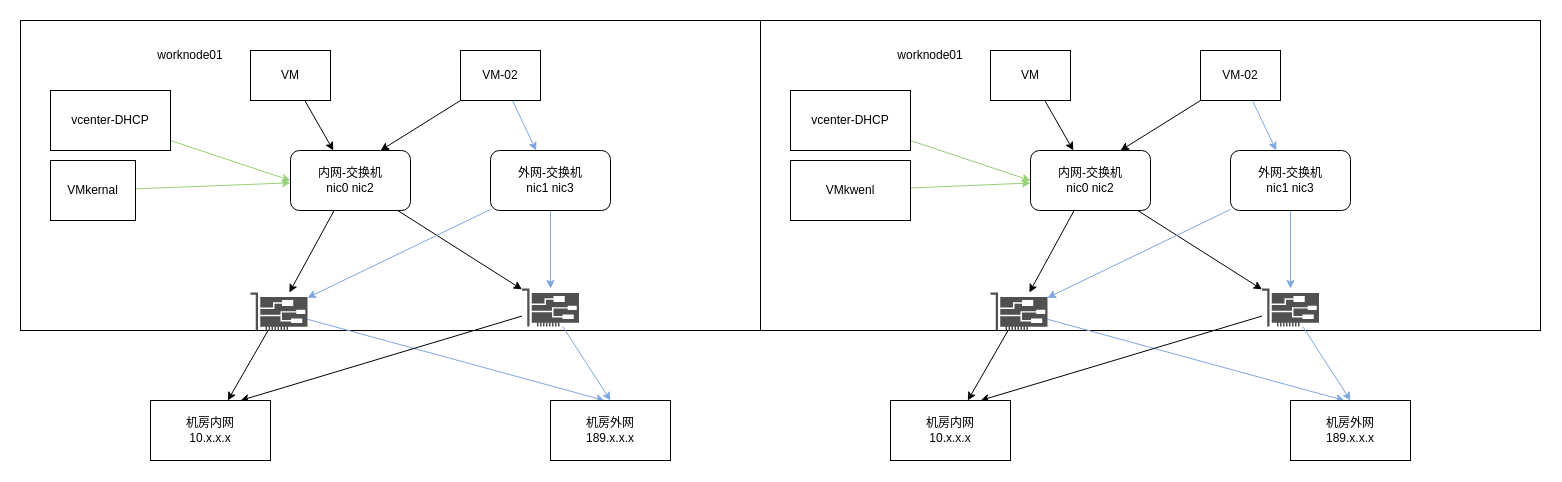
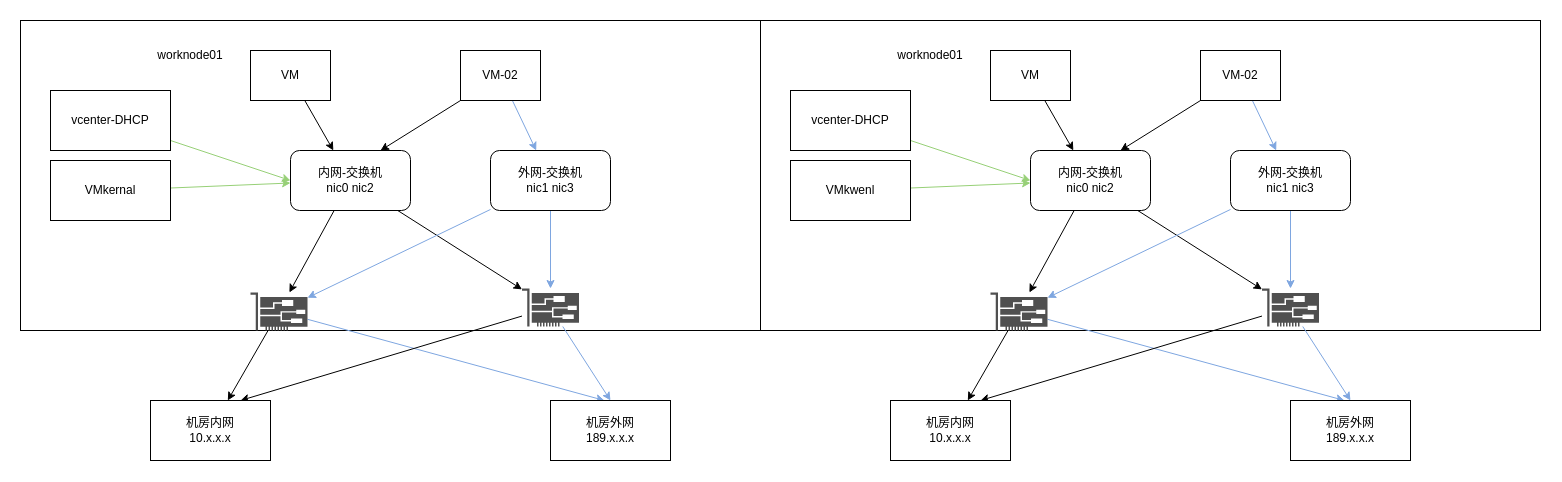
  <mxCell id="0" />
  <mxCell id="1" parent="0" />
  <mxCell id="2" value="" style="rounded=0;whiteSpace=wrap;html=1;" vertex="1" parent="1"><mxGeometry x="20" y="20" width="780" height="310" as="geometry" /></mxCell>
  <mxCell id="3" style="rounded=0;orthogonalLoop=1;jettySize=auto;html=1;" edge="1" parent="1" source="5" target="11"><mxGeometry relative="1" as="geometry" /></mxCell>
  <mxCell id="4" style="edgeStyle=none;rounded=0;orthogonalLoop=1;jettySize=auto;html=1;" edge="1" parent="1" source="5" target="14"><mxGeometry relative="1" as="geometry" /></mxCell>
  <mxCell id="5" value="内网-交换机&lt;br&gt;nic0 nic2" style="rounded=1;whiteSpace=wrap;html=1;" vertex="1" parent="1"><mxGeometry x="290" y="150" width="120" height="60" as="geometry" /></mxCell>
  <mxCell id="6" value="worknode01" style="text;html=1;strokeColor=none;fillColor=none;align=center;verticalAlign=middle;whiteSpace=wrap;rounded=0;" vertex="1" parent="1"><mxGeometry x="160" y="40" width="60" height="30" as="geometry" /></mxCell>
  <mxCell id="7" style="edgeStyle=none;rounded=0;orthogonalLoop=1;jettySize=auto;html=1;" edge="1" parent="1" source="8" target="5"><mxGeometry relative="1" as="geometry" /></mxCell>
  <mxCell id="8" value="VM" style="rounded=0;whiteSpace=wrap;html=1;" vertex="1" parent="1"><mxGeometry x="250" y="50" width="80" height="50" as="geometry" /></mxCell>
  <mxCell id="9" style="edgeStyle=none;rounded=0;orthogonalLoop=1;jettySize=auto;html=1;" edge="1" parent="1" source="11" target="15"><mxGeometry relative="1" as="geometry"><mxPoint x="180" y="380" as="targetPoint" /></mxGeometry></mxCell>
  <mxCell id="10" style="edgeStyle=none;rounded=0;orthogonalLoop=1;jettySize=auto;html=1;entryX=0.45;entryY=0;entryDx=0;entryDy=0;entryPerimeter=0;strokeColor=#7EA6E0;" edge="1" parent="1" source="11" target="16"><mxGeometry relative="1" as="geometry" /></mxCell>
  <mxCell id="11" value="" style="sketch=0;pointerEvents=1;shadow=0;dashed=0;html=1;strokeColor=none;fillColor=#505050;labelPosition=center;verticalLabelPosition=bottom;verticalAlign=top;outlineConnect=0;align=center;shape=mxgraph.office.devices.nic;" vertex="1" parent="1"><mxGeometry x="250" y="292" width="57" height="38" as="geometry" /></mxCell>
  <mxCell id="12" style="edgeStyle=none;rounded=0;orthogonalLoop=1;jettySize=auto;html=1;entryX=0.75;entryY=0;entryDx=0;entryDy=0;" edge="1" parent="1" source="14" target="15"><mxGeometry relative="1" as="geometry"><mxPoint x="180" y="390" as="targetPoint" /></mxGeometry></mxCell>
  <mxCell id="13" style="edgeStyle=none;rounded=0;orthogonalLoop=1;jettySize=auto;html=1;entryX=0.5;entryY=0;entryDx=0;entryDy=0;strokeColor=#7EA6E0;" edge="1" parent="1" source="14" target="16"><mxGeometry relative="1" as="geometry" /></mxCell>
  <mxCell id="14" value="" style="sketch=0;pointerEvents=1;shadow=0;dashed=0;html=1;strokeColor=none;fillColor=#505050;labelPosition=center;verticalLabelPosition=bottom;verticalAlign=top;outlineConnect=0;align=center;shape=mxgraph.office.devices.nic;" vertex="1" parent="1"><mxGeometry x="521.5" y="288" width="57" height="38" as="geometry" /></mxCell>
  <mxCell id="15" value="机房内网&lt;br&gt;10.x.x.x" style="rounded=0;whiteSpace=wrap;html=1;" vertex="1" parent="1"><mxGeometry x="150" y="400" width="120" height="60" as="geometry" /></mxCell>
  <mxCell id="16" value="机房外网&lt;br&gt;189.x.x.x" style="rounded=0;whiteSpace=wrap;html=1;" vertex="1" parent="1"><mxGeometry x="550" y="400" width="120" height="60" as="geometry" /></mxCell>
  <mxCell id="17" style="edgeStyle=none;rounded=0;orthogonalLoop=1;jettySize=auto;html=1;entryX=0.75;entryY=0;entryDx=0;entryDy=0;" edge="1" parent="1" source="19" target="5"><mxGeometry relative="1" as="geometry" /></mxCell>
  <mxCell id="18" style="edgeStyle=none;rounded=0;orthogonalLoop=1;jettySize=auto;html=1;strokeColor=#7EA6E0;" edge="1" parent="1" source="19" target="22"><mxGeometry relative="1" as="geometry" /></mxCell>
  <mxCell id="19" value="VM-02" style="rounded=0;whiteSpace=wrap;html=1;" vertex="1" parent="1"><mxGeometry x="460" y="50" width="80" height="50" as="geometry" /></mxCell>
  <mxCell id="20" style="edgeStyle=none;rounded=0;orthogonalLoop=1;jettySize=auto;html=1;strokeColor=#7EA6E0;" edge="1" parent="1" source="22" target="11"><mxGeometry relative="1" as="geometry" /></mxCell>
  <mxCell id="21" style="edgeStyle=none;rounded=0;orthogonalLoop=1;jettySize=auto;html=1;strokeColor=#7EA6E0;" edge="1" parent="1" source="22" target="14"><mxGeometry relative="1" as="geometry" /></mxCell>
  <mxCell id="22" value="外网-交换机&lt;br&gt;nic1 nic3" style="rounded=1;whiteSpace=wrap;html=1;" vertex="1" parent="1"><mxGeometry x="490" y="150" width="120" height="60" as="geometry" /></mxCell>
  <mxCell id="23" style="edgeStyle=none;rounded=0;orthogonalLoop=1;jettySize=auto;html=1;entryX=0;entryY=0.5;entryDx=0;entryDy=0;strokeColor=#97D077;" edge="1" parent="1" source="24" target="5"><mxGeometry relative="1" as="geometry" /></mxCell>
  <mxCell id="24" value="vcenter-DHCP" style="rounded=0;whiteSpace=wrap;html=1;" vertex="1" parent="1"><mxGeometry x="50" y="90" width="120" height="60" as="geometry" /></mxCell>
  <mxCell id="25" style="edgeStyle=none;rounded=0;orthogonalLoop=1;jettySize=auto;html=1;strokeColor=#97D077;" edge="1" parent="1" source="26" target="5"><mxGeometry relative="1" as="geometry" /></mxCell>
- <mxCell id="26" value="VMkernal" style="rounded=0;whiteSpace=wrap;html=1;" vertex="1" parent="1"><mxGeometry x="50" y="160" width="85" height="60" as="geometry" /></mxCell>
+ <mxCell id="26" value="VMkernal" style="rounded=0;whiteSpace=wrap;html=1;" vertex="1" parent="1"><mxGeometry x="50" y="160" width="120" height="60" as="geometry" /></mxCell>
  <mxCell id="27" value="" style="rounded=0;whiteSpace=wrap;html=1;" vertex="1" parent="1"><mxGeometry x="760" y="20" width="780" height="310" as="geometry" /></mxCell>
  <mxCell id="28" style="rounded=0;orthogonalLoop=1;jettySize=auto;html=1;" edge="1" parent="1" source="30" target="36"><mxGeometry relative="1" as="geometry" /></mxCell>
  <mxCell id="29" style="edgeStyle=none;rounded=0;orthogonalLoop=1;jettySize=auto;html=1;" edge="1" parent="1" source="30" target="39"><mxGeometry relative="1" as="geometry" /></mxCell>
  <mxCell id="30" value="内网-交换机&lt;br&gt;nic0 nic2" style="rounded=1;whiteSpace=wrap;html=1;" vertex="1" parent="1"><mxGeometry x="1030" y="150" width="120" height="60" as="geometry" /></mxCell>
  <mxCell id="31" value="worknode01" style="text;html=1;strokeColor=none;fillColor=none;align=center;verticalAlign=middle;whiteSpace=wrap;rounded=0;" vertex="1" parent="1"><mxGeometry x="900" y="40" width="60" height="30" as="geometry" /></mxCell>
  <mxCell id="32" style="edgeStyle=none;rounded=0;orthogonalLoop=1;jettySize=auto;html=1;" edge="1" parent="1" source="33" target="30"><mxGeometry relative="1" as="geometry" /></mxCell>
  <mxCell id="33" value="VM" style="rounded=0;whiteSpace=wrap;html=1;" vertex="1" parent="1"><mxGeometry x="990" y="50" width="80" height="50" as="geometry" /></mxCell>
  <mxCell id="34" style="edgeStyle=none;rounded=0;orthogonalLoop=1;jettySize=auto;html=1;" edge="1" parent="1" source="36" target="40"><mxGeometry relative="1" as="geometry"><mxPoint x="920" y="380" as="targetPoint" /></mxGeometry></mxCell>
  <mxCell id="35" style="edgeStyle=none;rounded=0;orthogonalLoop=1;jettySize=auto;html=1;entryX=0.45;entryY=0;entryDx=0;entryDy=0;entryPerimeter=0;strokeColor=#7EA6E0;" edge="1" parent="1" source="36" target="41"><mxGeometry relative="1" as="geometry" /></mxCell>
  <mxCell id="36" value="" style="sketch=0;pointerEvents=1;shadow=0;dashed=0;html=1;strokeColor=none;fillColor=#505050;labelPosition=center;verticalLabelPosition=bottom;verticalAlign=top;outlineConnect=0;align=center;shape=mxgraph.office.devices.nic;" vertex="1" parent="1"><mxGeometry x="990" y="292" width="57" height="38" as="geometry" /></mxCell>
  <mxCell id="37" style="edgeStyle=none;rounded=0;orthogonalLoop=1;jettySize=auto;html=1;entryX=0.75;entryY=0;entryDx=0;entryDy=0;" edge="1" parent="1" source="39" target="40"><mxGeometry relative="1" as="geometry"><mxPoint x="920" y="390" as="targetPoint" /></mxGeometry></mxCell>
  <mxCell id="38" style="edgeStyle=none;rounded=0;orthogonalLoop=1;jettySize=auto;html=1;entryX=0.5;entryY=0;entryDx=0;entryDy=0;strokeColor=#7EA6E0;" edge="1" parent="1" source="39" target="41"><mxGeometry relative="1" as="geometry" /></mxCell>
  <mxCell id="39" value="" style="sketch=0;pointerEvents=1;shadow=0;dashed=0;html=1;strokeColor=none;fillColor=#505050;labelPosition=center;verticalLabelPosition=bottom;verticalAlign=top;outlineConnect=0;align=center;shape=mxgraph.office.devices.nic;" vertex="1" parent="1"><mxGeometry x="1261.5" y="288" width="57" height="38" as="geometry" /></mxCell>
  <mxCell id="40" value="机房内网&lt;br&gt;10.x.x.x" style="rounded=0;whiteSpace=wrap;html=1;" vertex="1" parent="1"><mxGeometry x="890" y="400" width="120" height="60" as="geometry" /></mxCell>
  <mxCell id="41" value="机房外网&lt;br&gt;189.x.x.x" style="rounded=0;whiteSpace=wrap;html=1;" vertex="1" parent="1"><mxGeometry x="1290" y="400" width="120" height="60" as="geometry" /></mxCell>
  <mxCell id="42" style="edgeStyle=none;rounded=0;orthogonalLoop=1;jettySize=auto;html=1;entryX=0.75;entryY=0;entryDx=0;entryDy=0;" edge="1" parent="1" source="44" target="30"><mxGeometry relative="1" as="geometry" /></mxCell>
  <mxCell id="43" style="edgeStyle=none;rounded=0;orthogonalLoop=1;jettySize=auto;html=1;strokeColor=#7EA6E0;" edge="1" parent="1" source="44" target="47"><mxGeometry relative="1" as="geometry" /></mxCell>
  <mxCell id="44" value="VM-02" style="rounded=0;whiteSpace=wrap;html=1;" vertex="1" parent="1"><mxGeometry x="1200" y="50" width="80" height="50" as="geometry" /></mxCell>
  <mxCell id="45" style="edgeStyle=none;rounded=0;orthogonalLoop=1;jettySize=auto;html=1;strokeColor=#7EA6E0;" edge="1" parent="1" source="47" target="36"><mxGeometry relative="1" as="geometry" /></mxCell>
  <mxCell id="46" style="edgeStyle=none;rounded=0;orthogonalLoop=1;jettySize=auto;html=1;strokeColor=#7EA6E0;" edge="1" parent="1" source="47" target="39"><mxGeometry relative="1" as="geometry" /></mxCell>
  <mxCell id="47" value="外网-交换机&lt;br&gt;nic1 nic3" style="rounded=1;whiteSpace=wrap;html=1;" vertex="1" parent="1"><mxGeometry x="1230" y="150" width="120" height="60" as="geometry" /></mxCell>
  <mxCell id="48" style="edgeStyle=none;rounded=0;orthogonalLoop=1;jettySize=auto;html=1;entryX=0;entryY=0.5;entryDx=0;entryDy=0;strokeColor=#97D077;" edge="1" parent="1" source="49" target="30"><mxGeometry relative="1" as="geometry" /></mxCell>
  <mxCell id="49" value="vcenter-DHCP" style="rounded=0;whiteSpace=wrap;html=1;" vertex="1" parent="1"><mxGeometry x="790" y="90" width="120" height="60" as="geometry" /></mxCell>
  <mxCell id="50" style="edgeStyle=none;rounded=0;orthogonalLoop=1;jettySize=auto;html=1;strokeColor=#97D077;" edge="1" parent="1" source="51" target="30"><mxGeometry relative="1" as="geometry" /></mxCell>
  <mxCell id="51" value="VMkwenl" style="rounded=0;whiteSpace=wrap;html=1;" vertex="1" parent="1"><mxGeometry x="790" y="160" width="120" height="60" as="geometry" /></mxCell>
